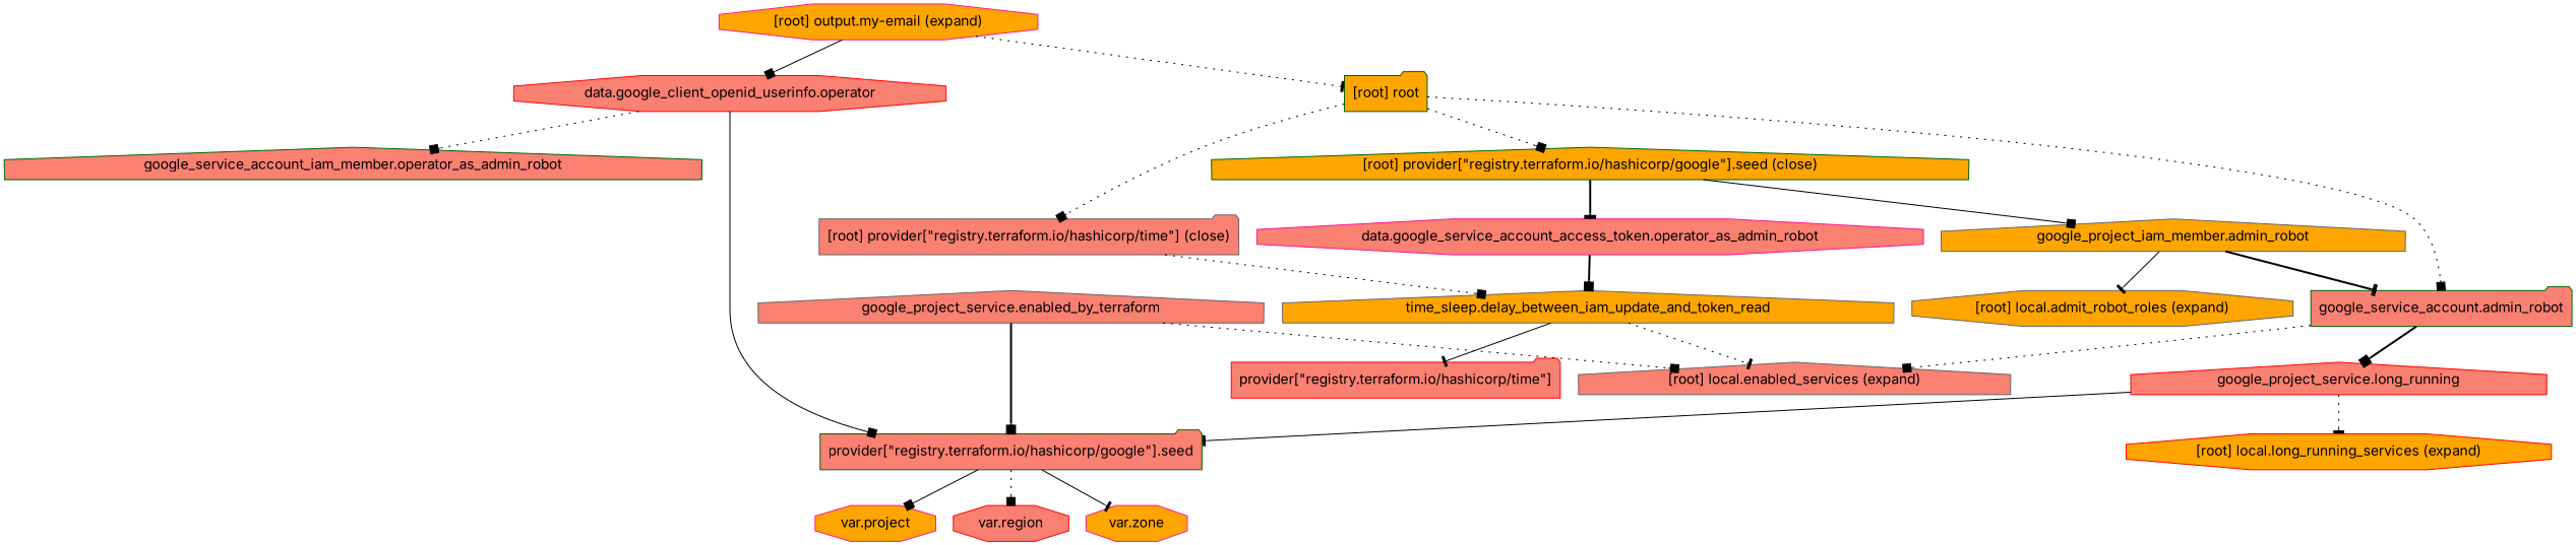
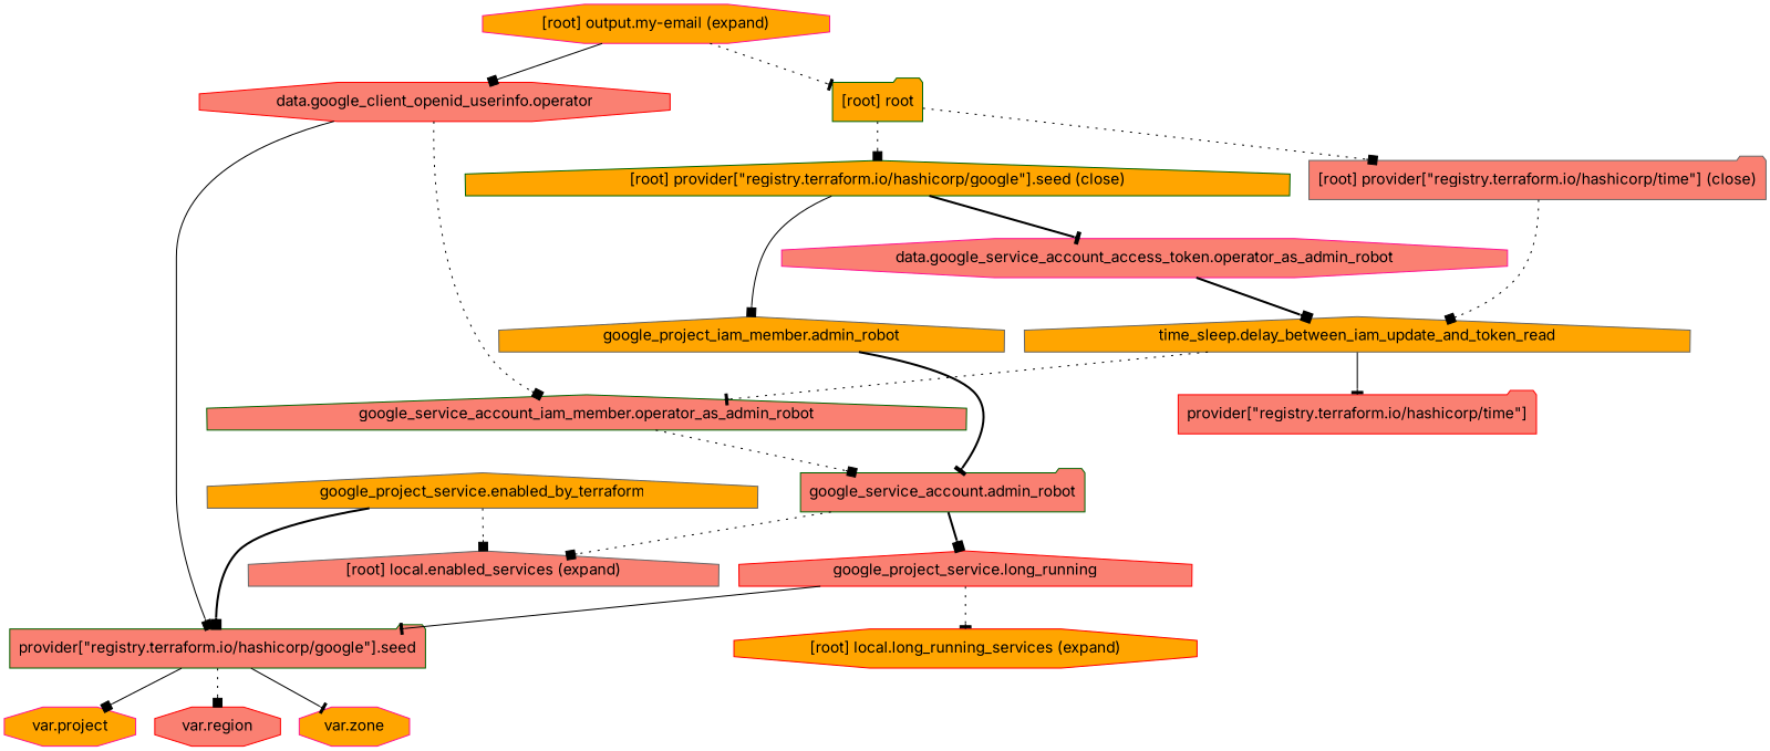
  digraph {
    compound=true
    fontname=Inter
    newrank=true
    node [color=gray40 fillcolor=salmon fontname=Inter shape=octagon style=filled]
    edge [arrowhead=box fontname=Inter style=dotted]
    n1 [color=red label="data.google_client_openid_userinfo.operator"]
    n2 [color=darkgreen label="provider[\"registry.terraform.io/hashicorp/google\"].seed" shape=folder]
    n3 [color=deeppink label="data.google_service_account_access_token.operator_as_admin_robot"]
    n4 [fillcolor=orange label="time_sleep.delay_between_iam_update_and_token_read" shape=house]
    n5 [fillcolor=orange label="google_project_iam_member.admin_robot" shape=house]
    n6 [color=darkgreen label="google_service_account.admin_robot" shape=folder]
-   "[root] local.admit_robot_roles (expand)" [fillcolor=orange]
-   n8 [label="google_project_service.enabled_by_terraform" shape=house]
+   n8 [fillcolor=orange label="google_project_service.enabled_by_terraform" shape=house]
    "[root] local.enabled_services (expand)" [shape=house]
    n10 [color=red label="google_project_service.long_running" shape=house]
    "[root] local.long_running_services (expand)" [color=red fillcolor=orange]
    n12 [color=darkgreen label="google_service_account_iam_member.operator_as_admin_robot" shape=house]
    n13 [color=deeppink fillcolor=orange label="var.project"]
    n14 [color=red label="var.region"]
    n15 [color=deeppink fillcolor=orange label="var.zone"]
    n16 [color=red label="provider[\"registry.terraform.io/hashicorp/time\"]" shape=folder]
    "[root] output.my-email (expand)" [color=deeppink fillcolor=orange]
    "[root] provider[\"registry.terraform.io/hashicorp/google\"].seed (close)" [color=darkgreen fillcolor=orange shape=house]
    "[root] provider[\"registry.terraform.io/hashicorp/time\"] (close)" [shape=folder]
    "[root] root" [color=darkgreen fillcolor=orange shape=folder]
    subgraph sub_1 {
      n1
      n2
      n3
      n4
      n5
      n6
-     "[root] local.admit_robot_roles (expand)"
      n8
      "[root] local.enabled_services (expand)"
      n10
      "[root] local.long_running_services (expand)"
      n12
      n13
      n14
      n15
      n16
      "[root] output.my-email (expand)"
      "[root] provider[\"registry.terraform.io/hashicorp/google\"].seed (close)"
      "[root] provider[\"registry.terraform.io/hashicorp/time\"] (close)"
      "[root] root"
    }
    n1 -> n2 [style=solid]
    n1 -> n12
    n2 -> n13 [style=solid]
    n2 -> n14
    n2 -> n15 [arrowhead=tee style=solid]
    n3 -> n4 [style=bold]
-   n4 -> "[root] local.enabled_services (expand)" [arrowhead=tee]
+   n4 -> n12 [arrowhead=tee]
    n4 -> n16 [arrowhead=tee style=solid]
    n5 -> n6 [arrowhead=tee style=bold]
-   n5 -> "[root] local.admit_robot_roles (expand)" [arrowhead=tee style=solid]
    n6 -> "[root] local.enabled_services (expand)"
    n6 -> n10 [style=bold]
    n8 -> n2 [style=bold]
    n8 -> "[root] local.enabled_services (expand)"
    n10 -> n2 [arrowhead=tee style=solid]
    n10 -> "[root] local.long_running_services (expand)" [arrowhead=tee]
-   "[root] root" -> n6
+   n12 -> n6
    "[root] output.my-email (expand)" -> n1 [style=solid]
    "[root] output.my-email (expand)" -> "[root] root" [arrowhead=tee]
    "[root] provider[\"registry.terraform.io/hashicorp/google\"].seed (close)" -> n3 [arrowhead=tee style=bold]
    "[root] provider[\"registry.terraform.io/hashicorp/google\"].seed (close)" -> n5 [style=solid]
    "[root] provider[\"registry.terraform.io/hashicorp/time\"] (close)" -> n4
    "[root] root" -> "[root] provider[\"registry.terraform.io/hashicorp/google\"].seed (close)"
    "[root] root" -> "[root] provider[\"registry.terraform.io/hashicorp/time\"] (close)"
  }
